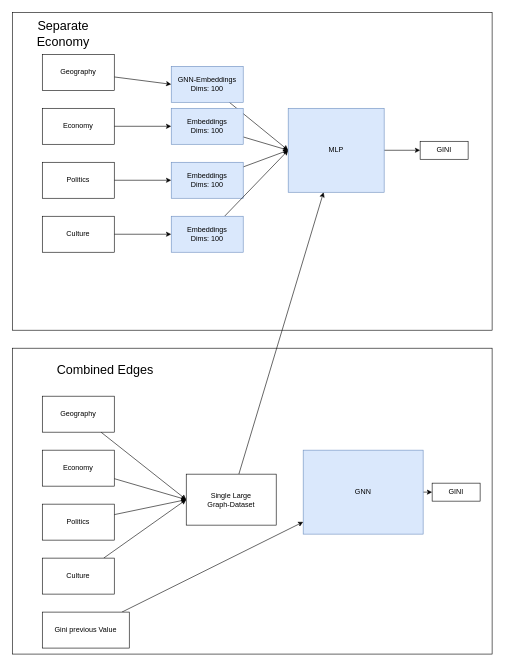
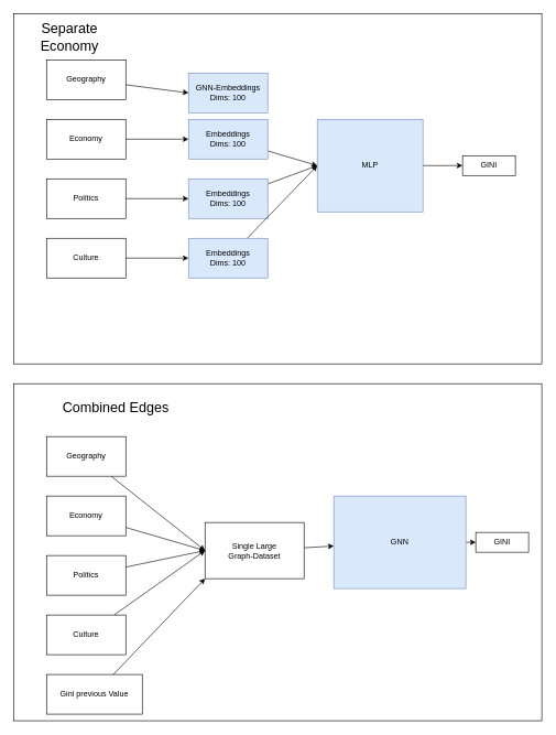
  <mxCell id="0" />
  <mxCell id="1" parent="0" />
  <mxCell id="2" value="" style="rounded=0;whiteSpace=wrap;html=1;fillColor=none;" parent="1" vertex="1"><mxGeometry x="20" y="580" width="800" height="510" as="geometry" /></mxCell>
  <mxCell id="3" value="" style="rounded=0;whiteSpace=wrap;html=1;fillColor=none;" parent="1" vertex="1"><mxGeometry x="20" y="20" width="800" height="530" as="geometry" /></mxCell>
  <mxCell id="4" style="edgeStyle=none;html=1;entryX=0;entryY=0.5;entryDx=0;entryDy=0;" parent="1" source="5" target="13" edge="1"><mxGeometry relative="1" as="geometry" /></mxCell>
  <mxCell id="5" value="Geography" style="rounded=0;whiteSpace=wrap;html=1;" parent="1" vertex="1"><mxGeometry x="70" y="90" width="120" height="60" as="geometry" /></mxCell>
  <mxCell id="6" style="edgeStyle=none;html=1;" parent="1" source="7" target="19" edge="1"><mxGeometry relative="1" as="geometry" /></mxCell>
  <mxCell id="7" value="Culture" style="rounded=0;whiteSpace=wrap;html=1;" parent="1" vertex="1"><mxGeometry x="70" y="360" width="120" height="60" as="geometry" /></mxCell>
  <mxCell id="8" style="edgeStyle=none;html=1;entryX=0;entryY=0.5;entryDx=0;entryDy=0;" parent="1" source="9" target="17" edge="1"><mxGeometry relative="1" as="geometry" /></mxCell>
  <mxCell id="9" value="Politics" style="rounded=0;whiteSpace=wrap;html=1;" parent="1" vertex="1"><mxGeometry x="70" y="270" width="120" height="60" as="geometry" /></mxCell>
  <mxCell id="10" style="edgeStyle=none;html=1;entryX=0;entryY=0.5;entryDx=0;entryDy=0;" parent="1" source="11" target="15" edge="1"><mxGeometry relative="1" as="geometry" /></mxCell>
  <mxCell id="11" value="Economy" style="rounded=0;whiteSpace=wrap;html=1;" parent="1" vertex="1"><mxGeometry x="70" y="180" width="120" height="60" as="geometry" /></mxCell>
- <mxCell id="12" style="edgeStyle=none;html=1;entryX=0;entryY=0.5;entryDx=0;entryDy=0;" parent="1" source="13" target="21" edge="1"><mxGeometry relative="1" as="geometry" /></mxCell>
  <mxCell id="13" value="GNN-Embeddings&lt;div&gt;Dims: 100&lt;/div&gt;" style="rounded=0;whiteSpace=wrap;html=1;fillColor=#dae8fc;strokeColor=#6c8ebf;" parent="1" vertex="1"><mxGeometry x="285" y="110" width="120" height="60" as="geometry" /></mxCell>
  <mxCell id="14" style="edgeStyle=none;html=1;" parent="1" source="15" edge="1"><mxGeometry relative="1" as="geometry"><mxPoint x="480" y="250" as="targetPoint" /></mxGeometry></mxCell>
  <mxCell id="15" value="Embeddings&lt;div&gt;Dims: 100&lt;/div&gt;" style="rounded=0;whiteSpace=wrap;html=1;fillColor=#dae8fc;strokeColor=#6c8ebf;" parent="1" vertex="1"><mxGeometry x="285" y="180" width="120" height="60" as="geometry" /></mxCell>
  <mxCell id="16" style="edgeStyle=none;html=1;entryX=0;entryY=0.5;entryDx=0;entryDy=0;" parent="1" source="17" target="21" edge="1"><mxGeometry relative="1" as="geometry" /></mxCell>
  <mxCell id="17" value="Embeddings&lt;div&gt;Dims: 100&lt;/div&gt;" style="rounded=0;whiteSpace=wrap;html=1;fillColor=#dae8fc;strokeColor=#6c8ebf;" parent="1" vertex="1"><mxGeometry x="285" y="270" width="120" height="60" as="geometry" /></mxCell>
  <mxCell id="18" style="edgeStyle=none;html=1;" parent="1" source="19" edge="1"><mxGeometry relative="1" as="geometry"><mxPoint x="480" y="250" as="targetPoint" /></mxGeometry></mxCell>
  <mxCell id="19" value="Embeddings&lt;div&gt;Dims: 100&lt;/div&gt;" style="rounded=0;whiteSpace=wrap;html=1;fillColor=#dae8fc;strokeColor=#6c8ebf;" parent="1" vertex="1"><mxGeometry x="285" y="360" width="120" height="60" as="geometry" /></mxCell>
  <mxCell id="20" style="edgeStyle=none;html=1;entryX=0;entryY=0.5;entryDx=0;entryDy=0;" parent="1" source="21" target="22" edge="1"><mxGeometry relative="1" as="geometry" /></mxCell>
  <mxCell id="21" value="MLP" style="rounded=0;whiteSpace=wrap;html=1;fillColor=#dae8fc;strokeColor=#6c8ebf;" parent="1" vertex="1"><mxGeometry x="480" y="180" width="160" height="140" as="geometry" /></mxCell>
  <mxCell id="22" value="GINI" style="rounded=0;whiteSpace=wrap;html=1;" parent="1" vertex="1"><mxGeometry x="700" y="235" width="80" height="30" as="geometry" /></mxCell>
  <mxCell id="23" value="Separate Economy" style="text;html=1;align=center;verticalAlign=middle;whiteSpace=wrap;rounded=0;fontSize=21;" parent="1" vertex="1"><mxGeometry x="20" y="40" width="170" height="30" as="geometry" /></mxCell>
  <mxCell id="24" style="edgeStyle=none;html=1;entryX=0;entryY=0.5;entryDx=0;entryDy=0;" parent="1" source="25" target="37" edge="1"><mxGeometry relative="1" as="geometry" /></mxCell>
  <mxCell id="25" value="Geography" style="rounded=0;whiteSpace=wrap;html=1;" parent="1" vertex="1"><mxGeometry x="70" y="660" width="120" height="60" as="geometry" /></mxCell>
  <mxCell id="26" style="edgeStyle=none;html=1;entryX=0;entryY=0.5;entryDx=0;entryDy=0;" parent="1" source="27" target="37" edge="1"><mxGeometry relative="1" as="geometry" /></mxCell>
  <mxCell id="27" value="Culture" style="rounded=0;whiteSpace=wrap;html=1;" parent="1" vertex="1"><mxGeometry x="70" y="930" width="120" height="60" as="geometry" /></mxCell>
  <mxCell id="28" style="edgeStyle=none;html=1;entryX=0;entryY=0.5;entryDx=0;entryDy=0;" parent="1" source="29" target="37" edge="1"><mxGeometry relative="1" as="geometry" /></mxCell>
  <mxCell id="29" value="Politics" style="rounded=0;whiteSpace=wrap;html=1;" parent="1" vertex="1"><mxGeometry x="70" y="840" width="120" height="60" as="geometry" /></mxCell>
  <mxCell id="30" style="edgeStyle=none;html=1;entryX=0;entryY=0.5;entryDx=0;entryDy=0;" parent="1" source="31" target="37" edge="1"><mxGeometry relative="1" as="geometry" /></mxCell>
  <mxCell id="31" value="Economy" style="rounded=0;whiteSpace=wrap;html=1;" parent="1" vertex="1"><mxGeometry x="70" y="750" width="120" height="60" as="geometry" /></mxCell>
  <mxCell id="32" style="edgeStyle=none;html=1;entryX=0;entryY=0.5;entryDx=0;entryDy=0;" parent="1" source="33" target="34" edge="1"><mxGeometry relative="1" as="geometry" /></mxCell>
  <mxCell id="33" value="GNN" style="rounded=0;whiteSpace=wrap;html=1;fillColor=#dae8fc;strokeColor=#6c8ebf;" parent="1" vertex="1"><mxGeometry x="505" y="750" width="200" height="140" as="geometry" /></mxCell>
  <mxCell id="34" value="GINI" style="rounded=0;whiteSpace=wrap;html=1;" parent="1" vertex="1"><mxGeometry x="720" y="805" width="80" height="30" as="geometry" /></mxCell>
  <mxCell id="35" value="Combined Edges" style="text;html=1;align=center;verticalAlign=middle;whiteSpace=wrap;rounded=0;fontSize=21;" parent="1" vertex="1"><mxGeometry x="90" y="600" width="170" height="30" as="geometry" /></mxCell>
- <mxCell id="36" style="edgeStyle=none;html=1;" parent="1" source="37" target="21" edge="1"><mxGeometry relative="1" as="geometry" /></mxCell>
+ <mxCell id="36" style="edgeStyle=none;html=1;" parent="1" source="37" target="33" edge="1"><mxGeometry relative="1" as="geometry" /></mxCell>
  <mxCell id="37" value="Single Large &lt;br&gt;Graph-Dataset" style="rounded=0;whiteSpace=wrap;html=1;" parent="1" vertex="1"><mxGeometry x="310" y="790" width="150" height="85" as="geometry" /></mxCell>
- <mxCell id="38" style="edgeStyle=none;html=1;" parent="1" source="39" target="33" edge="1"><mxGeometry relative="1" as="geometry" /></mxCell>
+ <mxCell id="38" style="edgeStyle=none;html=1;entryX=0;entryY=1;entryDx=0;entryDy=0;" parent="1" source="39" target="37" edge="1"><mxGeometry relative="1" as="geometry" /></mxCell>
  <mxCell id="39" value="Gini previous Value" style="rounded=0;whiteSpace=wrap;html=1;" parent="1" vertex="1"><mxGeometry x="70" y="1020" width="145" height="60" as="geometry" /></mxCell>
